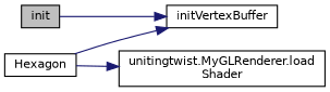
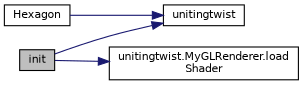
  digraph {
    rankdir=LR
    node [color=black fillcolor=white fontname=Helvetica fontsize=10 shape=record style=filled]
    edge [color=midnightblue fontname=Helvetica fontsize=10 labelfontname=Helvetica labelfontsize=10 style=solid]
    n1 [fillcolor=grey75 fontcolor=black height=0.2 label=init width=0.4]
-   n2 [height=0.2 label=initVertexBuffer width=0.4]
+   n2 [height=0.2 label=unitingtwist width=0.4]
    n3 [height=0.2 label=Hexagon width=0.4]
    n4 [height=0.2 label="unitingtwist.MyGLRenderer.load\lShader" width=0.4]
    n1 -> n2
    n3 -> n2
-   n3 -> n4
+   n1 -> n4
  }
